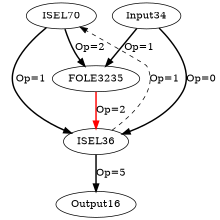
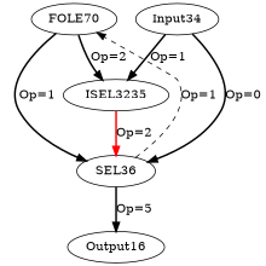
  digraph {
    edge [color=black operand=0 style=bold]
-   ISEL70 [interval=9 opcode=ISEL]
-   FOLE3235 [opcode=FOLE32]
-   SEL36 [opcode=SEL label=ISEL36]
+   ISEL70 [interval=9 opcode=ISEL label=FOLE70]
+   FOLE3235 [opcode=FOLE32 label=ISEL3235]
+   SEL36 [opcode=SEL]
    Output16 [offset="0, 0" opcode=Output pattern="0, 3, 0, 3, 4, 56, 4, 4" ref_name=arg2]
    Input34 [offset="0, 0" opcode=Input pattern="4, 3, 448, 3, -912, 56, -448, 4" ref_name=arg1]
    ISEL70 -> FOLE3235 [label="Op=2"]
    ISEL70 -> SEL36 [label="Op=1" operand=1]
    FOLE3235 -> SEL36 [color=red label="Op=2" operand=2]
    SEL36 -> ISEL70 [backedge=1 constraint=false label="Op=1" operand=1 style=dashed]
    SEL36 -> Output16 [label="Op=5"]
    Input34 -> FOLE3235 [label="Op=1" operand=1]
    Input34 -> SEL36 [label="Op=0"]
  }
